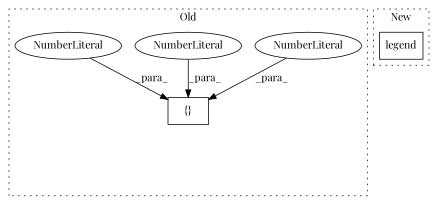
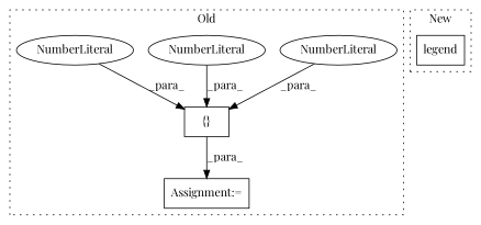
  digraph {
    fontname="Playfair Display"
    node [a=34 l=1 shape=box fontname="Playfair Display"]
    edge [fontname="Playfair Display"]
    n1 [a=4 l="1,1" label="{}" s="219,228"]
    n2 [l=2 label=NumberLiteral s=222 shape=ellipse]
    n3 [label=NumberLiteral s=220 shape=ellipse]
+   n4 [a=7 label="Assignment:=" s=209]
    n5 [l=3 label=NumberLiteral s=225 shape=ellipse]
    n6 [a=32 l=8 label=legend s=961]
    subgraph cluster_1 {
      label=Old
      style=dotted
      n1
      n2
      n3
+     n4
      n5
    }
    subgraph cluster_2 {
      label=New
      style=dotted
      n6
    }
+   n1 -> n4 [label=_para_]
    n2 -> n1 [label=_para_]
    n3 -> n1 [label=_para_]
    n5 -> n1 [label=_para_]
  }
